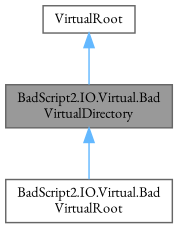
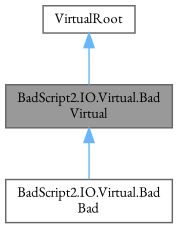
  digraph {
    fontname="EB Garamond"
    node [color=gray40 fillcolor=white fontname="EB Garamond" fontsize=10 shape=box style=filled]
    edge [color=steelblue1 dir=back fontname="EB Garamond" fontsize=10 labelfontname=Helvetica labelfontsize=10 style=solid]
-   n1 [fillcolor=grey60 fontcolor=black height=0.2 label="BadScript2.IO.Virtual.Bad\lVirtualDirectory" width=0.4]
-   n2 [height=0.2 label="BadScript2.IO.Virtual.Bad\lVirtualRoot" width=0.4]
+   n1 [fillcolor=grey60 fontcolor=black height=0.2 label="BadScript2.IO.Virtual.Bad\lVirtual" width=0.4]
+   n2 [height=0.2 label="BadScript2.IO.Virtual.Bad\lBad" width=0.4]
    n3 [height=0.2 label=VirtualRoot width=0.4]
    n1 -> n2
    n3 -> n1
  }
